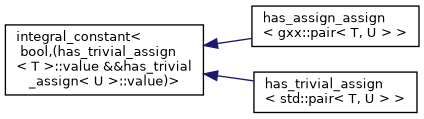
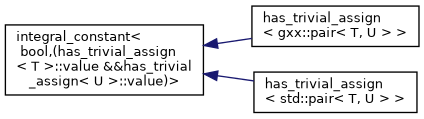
  digraph {
    rankdir=LR
    node [color=black fillcolor=white fontname=Helvetica fontsize=10 shape=record style=filled]
    edge [color=midnightblue dir=back fontname=Helvetica fontsize=10 labelfontname=Helvetica labelfontsize=10 style=solid]
    n1 [height=0.2 label="integral_constant\<\l bool,(has_trivial_assign\l\< T \>::value &&has_trivial\l_assign\< U \>::value)\>" width=0.4]
-   n2 [height=0.2 label="has_assign_assign\l\< gxx::pair\< T, U \> \>" width=0.4]
+   n2 [height=0.2 label="has_trivial_assign\l\< gxx::pair\< T, U \> \>" width=0.4]
    n3 [height=0.2 label="has_trivial_assign\l\< std::pair\< T, U \> \>" width=0.4]
    n1 -> n2
    n1 -> n3
  }
